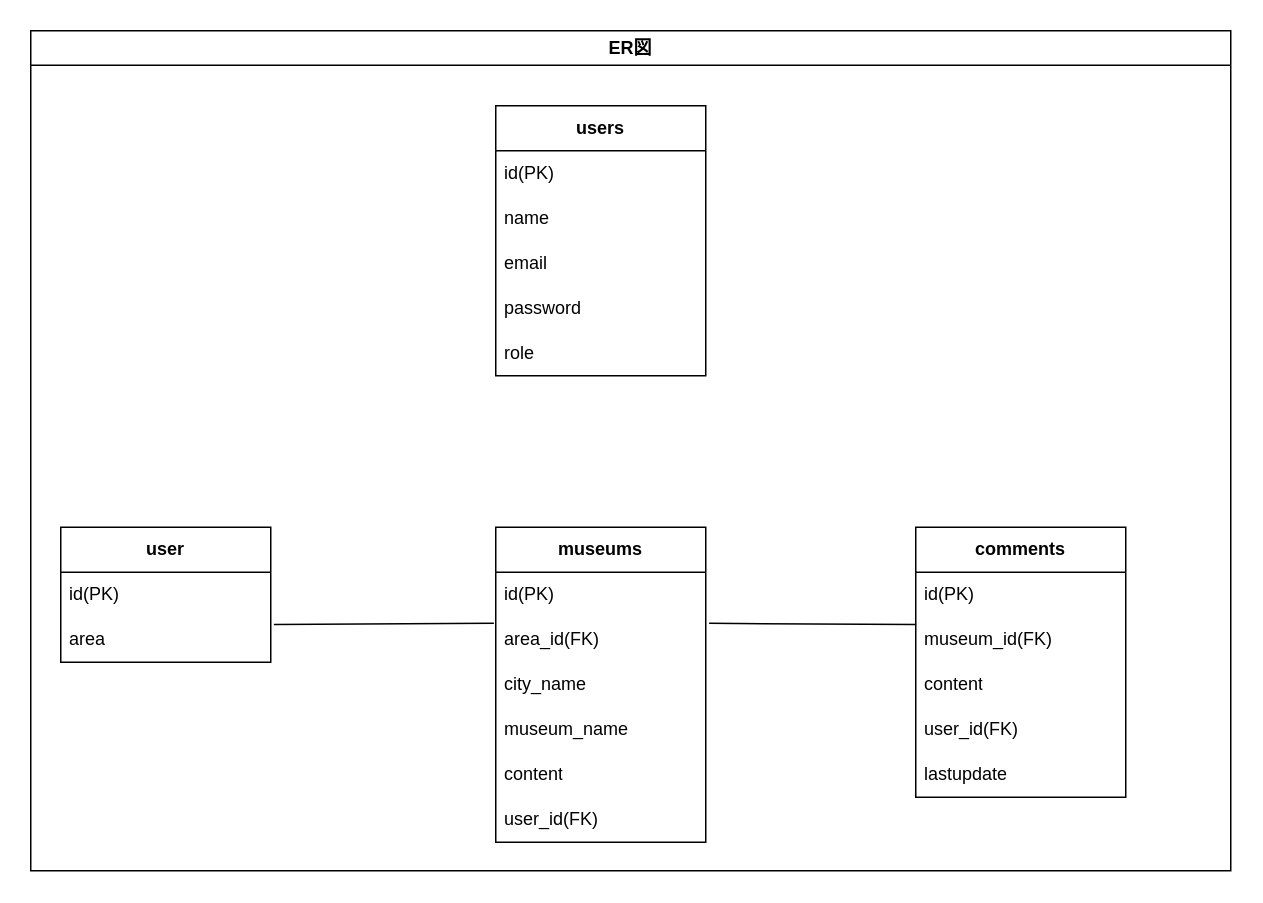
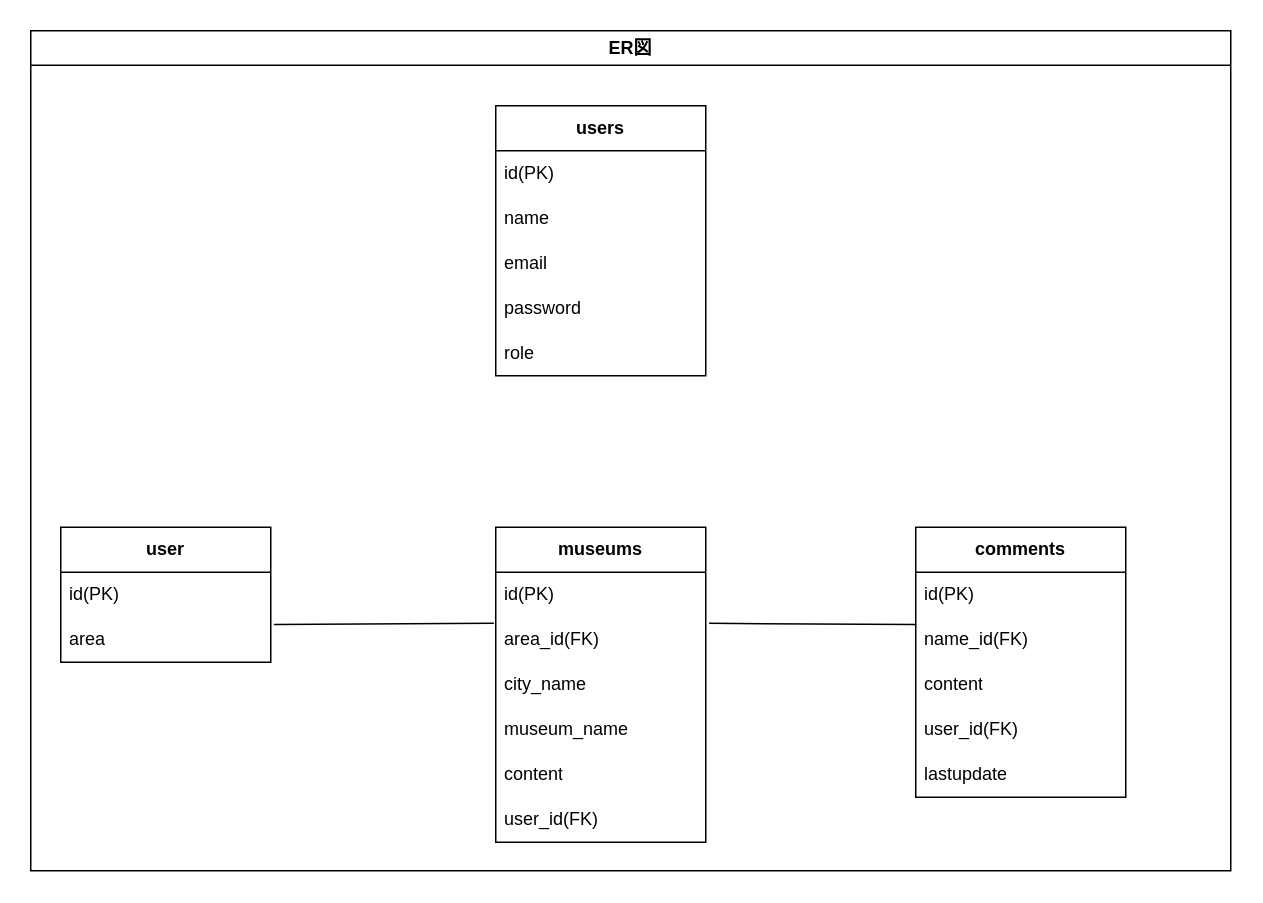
  <mxCell id="0" />
  <mxCell id="1" parent="0" />
  <mxCell id="2" value="ER図" style="swimlane;whiteSpace=wrap;html=1;" vertex="1" parent="1"><mxGeometry x="20" y="20" width="800" height="560" as="geometry" /></mxCell>
  <mxCell id="3" value="users" style="swimlane;fontStyle=1;childLayout=stackLayout;horizontal=1;startSize=30;horizontalStack=0;resizeParent=1;resizeParentMax=0;resizeLast=0;collapsible=1;marginBottom=0;whiteSpace=wrap;html=1;" vertex="1" parent="1"><mxGeometry x="330" y="70" width="140" height="180" as="geometry" /></mxCell>
  <mxCell id="4" value="id(PK)" style="text;strokeColor=none;fillColor=none;align=left;verticalAlign=middle;spacingLeft=4;spacingRight=4;overflow=hidden;points=[[0,0.5],[1,0.5]];portConstraint=eastwest;rotatable=0;whiteSpace=wrap;html=1;" vertex="1" parent="3"><mxGeometry y="30" width="140" height="30" as="geometry" /></mxCell>
  <mxCell id="5" value="name" style="text;strokeColor=none;fillColor=none;align=left;verticalAlign=middle;spacingLeft=4;spacingRight=4;overflow=hidden;points=[[0,0.5],[1,0.5]];portConstraint=eastwest;rotatable=0;whiteSpace=wrap;html=1;" vertex="1" parent="3"><mxGeometry y="60" width="140" height="30" as="geometry" /></mxCell>
  <mxCell id="6" value="email" style="text;strokeColor=none;fillColor=none;align=left;verticalAlign=middle;spacingLeft=4;spacingRight=4;overflow=hidden;points=[[0,0.5],[1,0.5]];portConstraint=eastwest;rotatable=0;whiteSpace=wrap;html=1;" vertex="1" parent="3"><mxGeometry y="90" width="140" height="30" as="geometry" /></mxCell>
  <mxCell id="7" value="password" style="text;strokeColor=none;fillColor=none;align=left;verticalAlign=middle;spacingLeft=4;spacingRight=4;overflow=hidden;points=[[0,0.5],[1,0.5]];portConstraint=eastwest;rotatable=0;whiteSpace=wrap;html=1;" vertex="1" parent="3"><mxGeometry y="120" width="140" height="30" as="geometry" /></mxCell>
  <mxCell id="8" value="role" style="text;strokeColor=none;fillColor=none;align=left;verticalAlign=middle;spacingLeft=4;spacingRight=4;overflow=hidden;points=[[0,0.5],[1,0.5]];portConstraint=eastwest;rotatable=0;whiteSpace=wrap;html=1;" vertex="1" parent="3"><mxGeometry y="150" width="140" height="30" as="geometry" /></mxCell>
  <mxCell id="9" value="user" style="swimlane;fontStyle=1;childLayout=stackLayout;horizontal=1;startSize=30;horizontalStack=0;resizeParent=1;resizeParentMax=0;resizeLast=0;collapsible=1;marginBottom=0;whiteSpace=wrap;html=1;" vertex="1" parent="1"><mxGeometry x="40" y="351" width="140" height="90" as="geometry" /></mxCell>
  <mxCell id="10" value="id(PK)" style="text;strokeColor=none;fillColor=none;align=left;verticalAlign=middle;spacingLeft=4;spacingRight=4;overflow=hidden;points=[[0,0.5],[1,0.5]];portConstraint=eastwest;rotatable=0;whiteSpace=wrap;html=1;" vertex="1" parent="9"><mxGeometry y="30" width="140" height="30" as="geometry" /></mxCell>
  <mxCell id="11" value="area" style="text;strokeColor=none;fillColor=none;align=left;verticalAlign=middle;spacingLeft=4;spacingRight=4;overflow=hidden;points=[[0,0.5],[1,0.5]];portConstraint=eastwest;rotatable=0;whiteSpace=wrap;html=1;" vertex="1" parent="9"><mxGeometry y="60" width="140" height="30" as="geometry" /></mxCell>
  <mxCell id="12" value="museums" style="swimlane;fontStyle=1;childLayout=stackLayout;horizontal=1;startSize=30;horizontalStack=0;resizeParent=1;resizeParentMax=0;resizeLast=0;collapsible=1;marginBottom=0;whiteSpace=wrap;html=1;" vertex="1" parent="1"><mxGeometry x="330" y="351" width="140" height="210" as="geometry" /></mxCell>
  <mxCell id="13" value="id(PK)" style="text;strokeColor=none;fillColor=none;align=left;verticalAlign=middle;spacingLeft=4;spacingRight=4;overflow=hidden;points=[[0,0.5],[1,0.5]];portConstraint=eastwest;rotatable=0;whiteSpace=wrap;html=1;" vertex="1" parent="12"><mxGeometry y="30" width="140" height="30" as="geometry" /></mxCell>
  <mxCell id="14" value="area_id(FK)" style="text;strokeColor=none;fillColor=none;align=left;verticalAlign=middle;spacingLeft=4;spacingRight=4;overflow=hidden;points=[[0,0.5],[1,0.5]];portConstraint=eastwest;rotatable=0;whiteSpace=wrap;html=1;" vertex="1" parent="12"><mxGeometry y="60" width="140" height="30" as="geometry" /></mxCell>
  <mxCell id="15" value="city_name" style="text;strokeColor=none;fillColor=none;align=left;verticalAlign=middle;spacingLeft=4;spacingRight=4;overflow=hidden;points=[[0,0.5],[1,0.5]];portConstraint=eastwest;rotatable=0;whiteSpace=wrap;html=1;" vertex="1" parent="12"><mxGeometry y="90" width="140" height="30" as="geometry" /></mxCell>
  <mxCell id="16" value="museum_name" style="text;strokeColor=none;fillColor=none;align=left;verticalAlign=middle;spacingLeft=4;spacingRight=4;overflow=hidden;points=[[0,0.5],[1,0.5]];portConstraint=eastwest;rotatable=0;whiteSpace=wrap;html=1;" vertex="1" parent="12"><mxGeometry y="120" width="140" height="30" as="geometry" /></mxCell>
  <mxCell id="17" value="content" style="text;strokeColor=none;fillColor=none;align=left;verticalAlign=middle;spacingLeft=4;spacingRight=4;overflow=hidden;points=[[0,0.5],[1,0.5]];portConstraint=eastwest;rotatable=0;whiteSpace=wrap;html=1;" vertex="1" parent="12"><mxGeometry y="150" width="140" height="30" as="geometry" /></mxCell>
  <mxCell id="18" value="user_id(FK)" style="text;strokeColor=none;fillColor=none;align=left;verticalAlign=middle;spacingLeft=4;spacingRight=4;overflow=hidden;points=[[0,0.5],[1,0.5]];portConstraint=eastwest;rotatable=0;whiteSpace=wrap;html=1;" vertex="1" parent="12"><mxGeometry y="180" width="140" height="30" as="geometry" /></mxCell>
  <mxCell id="19" value="&lt;b&gt;comments&lt;/b&gt;" style="swimlane;fontStyle=0;childLayout=stackLayout;horizontal=1;startSize=30;horizontalStack=0;resizeParent=1;resizeParentMax=0;resizeLast=0;collapsible=1;marginBottom=0;whiteSpace=wrap;html=1;" vertex="1" parent="1"><mxGeometry x="610" y="351" width="140" height="180" as="geometry" /></mxCell>
  <mxCell id="20" value="id(PK)" style="text;strokeColor=none;fillColor=none;align=left;verticalAlign=middle;spacingLeft=4;spacingRight=4;overflow=hidden;points=[[0,0.5],[1,0.5]];portConstraint=eastwest;rotatable=0;whiteSpace=wrap;html=1;" vertex="1" parent="19"><mxGeometry y="30" width="140" height="30" as="geometry" /></mxCell>
- <mxCell id="21" value="museum_id(FK)" style="text;strokeColor=none;fillColor=none;align=left;verticalAlign=middle;spacingLeft=4;spacingRight=4;overflow=hidden;points=[[0,0.5],[1,0.5]];portConstraint=eastwest;rotatable=0;whiteSpace=wrap;html=1;" vertex="1" parent="19"><mxGeometry y="60" width="140" height="30" as="geometry" /></mxCell>
+ <mxCell id="21" value="name_id(FK)" style="text;strokeColor=none;fillColor=none;align=left;verticalAlign=middle;spacingLeft=4;spacingRight=4;overflow=hidden;points=[[0,0.5],[1,0.5]];portConstraint=eastwest;rotatable=0;whiteSpace=wrap;html=1;" vertex="1" parent="19"><mxGeometry y="60" width="140" height="30" as="geometry" /></mxCell>
  <mxCell id="22" value="content" style="text;strokeColor=none;fillColor=none;align=left;verticalAlign=middle;spacingLeft=4;spacingRight=4;overflow=hidden;points=[[0,0.5],[1,0.5]];portConstraint=eastwest;rotatable=0;whiteSpace=wrap;html=1;" vertex="1" parent="19"><mxGeometry y="90" width="140" height="30" as="geometry" /></mxCell>
  <mxCell id="23" value="user_id(FK)" style="text;strokeColor=none;fillColor=none;align=left;verticalAlign=middle;spacingLeft=4;spacingRight=4;overflow=hidden;points=[[0,0.5],[1,0.5]];portConstraint=eastwest;rotatable=0;whiteSpace=wrap;html=1;" vertex="1" parent="19"><mxGeometry y="120" width="140" height="30" as="geometry" /></mxCell>
  <mxCell id="24" value="lastupdate" style="text;strokeColor=none;fillColor=none;align=left;verticalAlign=middle;spacingLeft=4;spacingRight=4;overflow=hidden;points=[[0,0.5],[1,0.5]];portConstraint=eastwest;rotatable=0;whiteSpace=wrap;html=1;" vertex="1" parent="19"><mxGeometry y="150" width="140" height="30" as="geometry" /></mxCell>
  <mxCell id="25" value="" style="endArrow=none;html=1;rounded=0;exitX=1.015;exitY=1.162;exitDx=0;exitDy=0;exitPerimeter=0;entryX=-0.009;entryY=0.136;entryDx=0;entryDy=0;entryPerimeter=0;" edge="1" parent="1" source="10" target="14"><mxGeometry width="50" height="50" relative="1" as="geometry"><mxPoint x="340" y="310" as="sourcePoint" /><mxPoint x="390" y="260" as="targetPoint" /></mxGeometry></mxCell>
  <mxCell id="26" value="" style="endArrow=none;html=1;rounded=0;entryX=0.002;entryY=0.162;entryDx=0;entryDy=0;entryPerimeter=0;exitX=1.016;exitY=0.136;exitDx=0;exitDy=0;exitPerimeter=0;" edge="1" parent="1" source="14" target="21"><mxGeometry width="50" height="50" relative="1" as="geometry"><mxPoint x="340" y="310" as="sourcePoint" /><mxPoint x="390" y="260" as="targetPoint" /></mxGeometry></mxCell>
